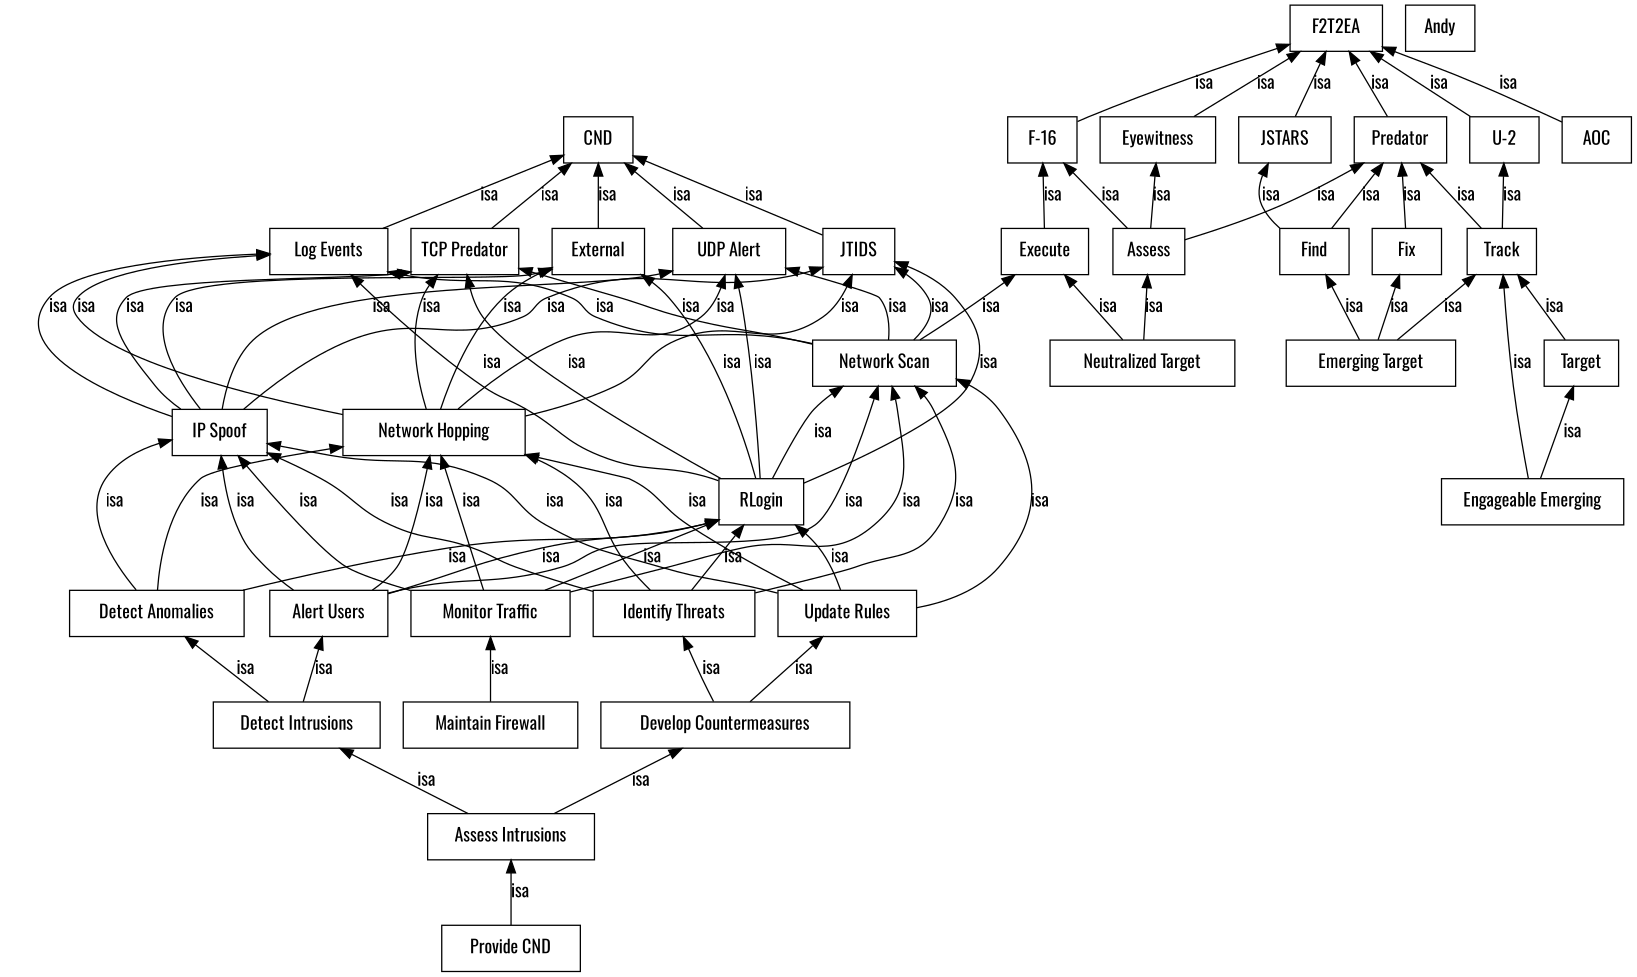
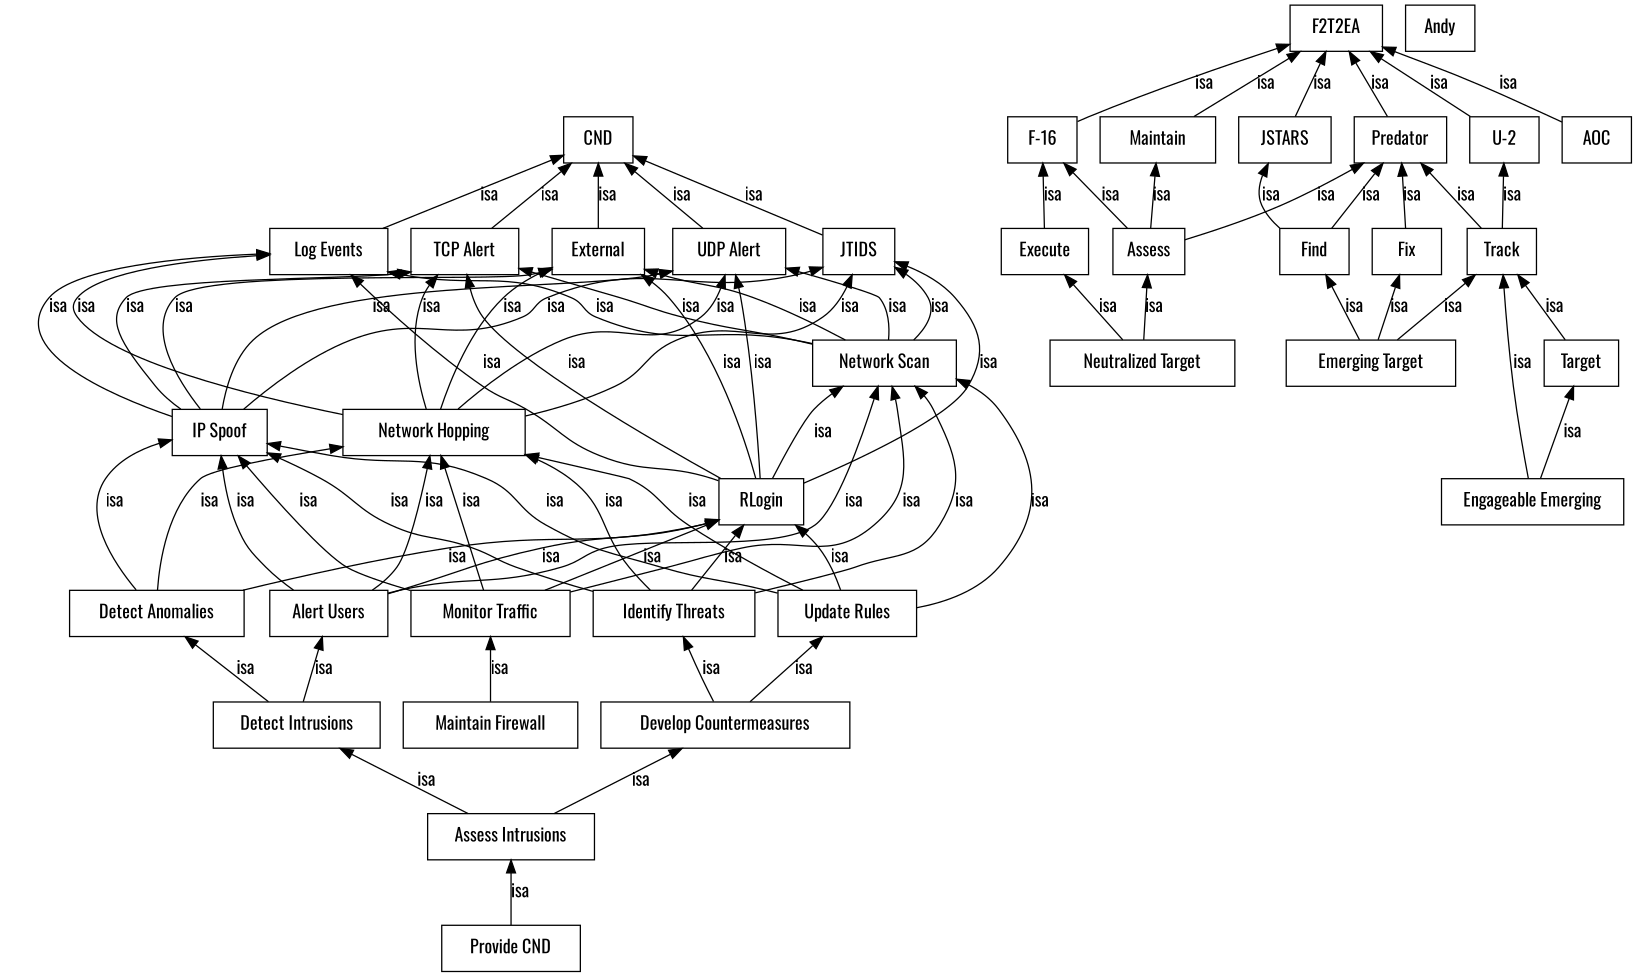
  digraph {
    fontname=Oswald
    node [color="0.0,0.0,0.0" fontcolor="0.0,0.0,0.0" fontname=Oswald shape=box]
    edge [color="0.0,0.0,0.0" dir=back fontcolor="0.0,0.0,0.0" fontname=Oswald]
    n1 [height=0.50 label="Monitor Traffic" width=1.72]
    n2 [height=0.50 label="Maintain Firewall" width=1.89]
    n3 [height=0.50 label="IP Spoof" width=1.03]
    n4 [height=0.50 label="Detect Anomalies" width=1.89]
    n5 [height=0.50 label="Alert Users" width=1.28]
    n6 [height=0.50 label="Update Rules" width=1.50]
    n7 [height=0.50 label="Identify Threats" width=1.75]
    n8 [height=0.50 label="Detect Intrusions" width=1.81]
    n9 [height=0.50 label="Develop Countermeasures" width=2.69]
    n10 [height=0.50 label=RLogin width=0.92]
    n11 [height=0.50 label="Network Scan" width=1.56]
    n12 [height=0.50 label="Network Hopping" width=1.97]
    n13 [height=0.50 label="Assess Intrusions" width=1.81]
    n14 [height=0.50 label="Provide CND" width=1.50]
-   n15 [height=0.50 label="TCP Predator" width=1.17]
+   n15 [height=0.50 label="TCP Alert" width=1.17]
    n16 [height=0.50 label="UDP Alert" width=1.22]
    n17 [height=0.50 label=JTIDS width=0.78]
    n18 [height=0.50 label="Log Events" width=1.28]
    n19 [height=0.50 label=External width=1.00]
    n20 [height=0.50 label=CND width=0.75]
    n21 [height=0.50 label=Execute width=0.94]
    n22 [height=0.50 label="Neutralized Target" width=2.00]
    n23 [height=0.50 label="F-16" width=0.75]
    n24 [height=0.50 label=Assess width=0.78]
    n25 [height=0.50 label=Find width=0.75]
    n26 [height=0.50 label="Emerging Target" width=1.83]
    n27 [height=0.50 label=JSTARS width=1.00]
    n28 [height=0.50 label=Predator width=1.00]
    n29 [height=0.50 label=Track width=0.75]
    n30 [height=0.50 label=Fix width=0.75]
    n31 [height=0.50 label=Target width=0.81]
    n32 [height=0.50 label="Engageable Emerging" width=1.97]
    n33 [height=0.50 label=AOC width=0.75]
    n34 [height=0.50 label=F2T2EA width=1.00]
    n35 [height=0.50 label="U-2" width=0.75]
-   n36 [height=0.50 label=Eyewitness width=1.25]
+   n36 [height=0.50 label=Maintain width=1.25]
    n37 [height=0.50 label=Andy width=0.75]
    n1 -> n2 [label=isa]
    n3 -> n1 [label=isa]
    n3 -> n4 [label=isa]
    n3 -> n5 [label=isa]
    n3 -> n6 [label=isa]
    n3 -> n7 [label=isa]
    n4 -> n8 [label=isa]
    n5 -> n8 [label=isa]
    n6 -> n9 [label=isa]
    n7 -> n9 [label=isa]
    n8 -> n13 [label=isa]
    n9 -> n13 [label=isa]
    n10 -> n1 [label=isa]
    n10 -> n4 [label=isa]
    n10 -> n5 [label=isa]
    n10 -> n6 [label=isa]
    n10 -> n7 [label=isa]
    n11 -> n1 [label=isa]
    n11 -> n5 [label=isa]
    n11 -> n6 [label=isa]
    n11 -> n7 [label=isa]
    n11 -> n10 [label=isa]
    n12 -> n1 [label=isa]
    n12 -> n4 [label=isa]
    n12 -> n5 [label=isa]
    n12 -> n6 [label=isa]
    n12 -> n7 [label=isa]
    n13 -> n14 [label=isa]
    n15 -> n3 [label=isa]
    n15 -> n10 [label=isa]
    n15 -> n11 [label=isa]
    n15 -> n12 [label=isa]
    n16 -> n3 [label=isa]
    n16 -> n10 [label=isa]
    n16 -> n11 [label=isa]
    n16 -> n12 [label=isa]
    n17 -> n3 [label=isa]
    n17 -> n10 [label=isa]
    n17 -> n11 [label=isa]
    n17 -> n12 [label=isa]
    n18 -> n3 [label=isa]
    n18 -> n10 [label=isa]
    n18 -> n11 [label=isa]
    n18 -> n12 [label=isa]
    n19 -> n3 [label=isa]
    n19 -> n10 [label=isa]
-   n21 -> n11 [label=isa]
+   n19 -> n11 [label=isa]
    n19 -> n12 [label=isa]
    n20 -> n15 [label=isa]
    n20 -> n16 [label=isa]
    n20 -> n17 [label=isa]
    n20 -> n18 [label=isa]
    n20 -> n19 [label=isa]
    n21 -> n22 [label=isa]
    n23 -> n21 [label=isa]
    n23 -> n24 [label=isa]
    n24 -> n22 [label=isa]
    n25 -> n26 [label=isa]
    n27 -> n25 [label=isa]
    n28 -> n24 [label=isa]
    n28 -> n25 [label=isa]
    n28 -> n29 [label=isa]
    n28 -> n30 [label=isa]
    n29 -> n26 [label=isa]
    n29 -> n31 [label=isa]
    n29 -> n32 [label=isa]
    n30 -> n26 [label=isa]
    n31 -> n32 [label=isa]
    n34 -> n23 [label=isa]
    n34 -> n27 [label=isa]
    n34 -> n28 [label=isa]
    n34 -> n33 [label=isa]
    n34 -> n35 [label=isa]
    n34 -> n36 [label=isa]
    n35 -> n29 [label=isa]
    n36 -> n24 [label=isa]
  }
